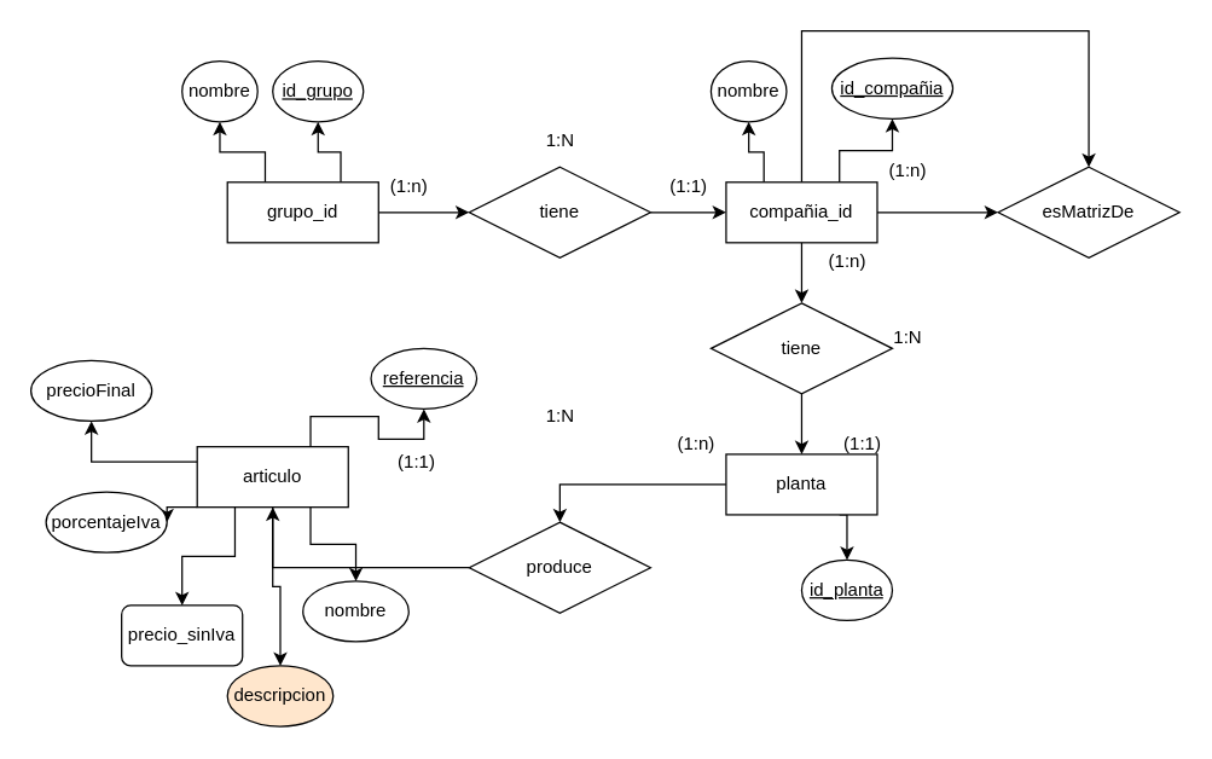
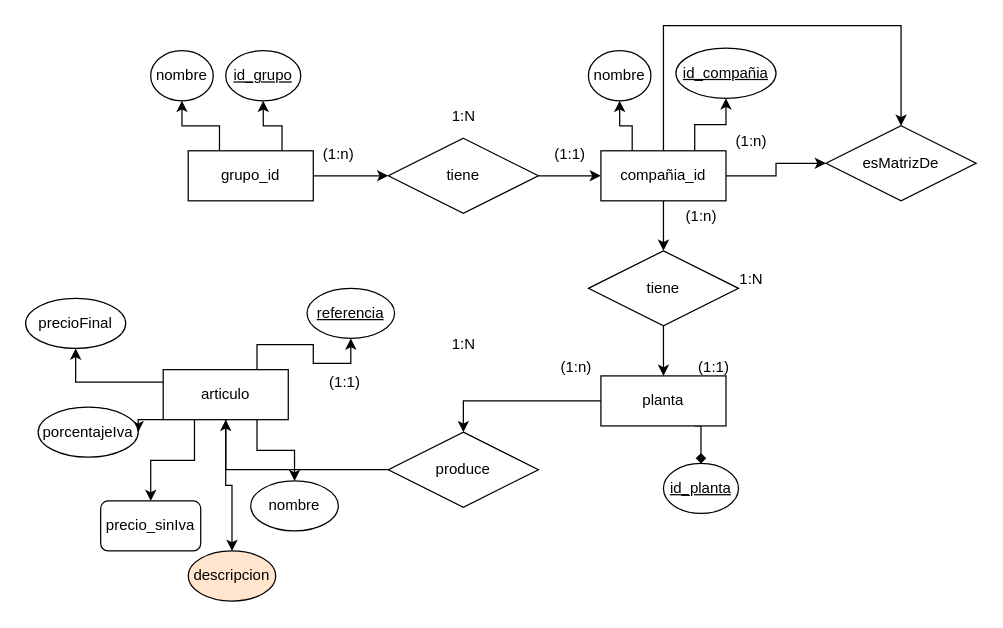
  <mxCell id="0" />
  <mxCell id="1" parent="0" />
  <mxCell id="2" value="" style="edgeStyle=orthogonalEdgeStyle;rounded=0;orthogonalLoop=1;jettySize=auto;html=1;" edge="1" parent="1" source="5" target="13"><mxGeometry relative="1" as="geometry" /></mxCell>
  <mxCell id="3" style="edgeStyle=orthogonalEdgeStyle;rounded=0;orthogonalLoop=1;jettySize=auto;html=1;exitX=0.25;exitY=0;exitDx=0;exitDy=0;" edge="1" parent="1" source="5" target="14"><mxGeometry relative="1" as="geometry"><mxPoint x="175.333" y="90" as="targetPoint" /></mxGeometry></mxCell>
  <mxCell id="4" style="edgeStyle=orthogonalEdgeStyle;rounded=0;orthogonalLoop=1;jettySize=auto;html=1;exitX=0.75;exitY=0;exitDx=0;exitDy=0;entryX=0.5;entryY=1;entryDx=0;entryDy=0;" edge="1" parent="1" source="5" target="15"><mxGeometry relative="1" as="geometry" /></mxCell>
  <mxCell id="5" value="grupo_id" style="whiteSpace=wrap;html=1;align=center;" vertex="1" parent="1"><mxGeometry x="150" y="120" width="100" height="40" as="geometry" /></mxCell>
  <mxCell id="6" style="edgeStyle=orthogonalEdgeStyle;rounded=0;orthogonalLoop=1;jettySize=auto;html=1;exitX=0.25;exitY=0;exitDx=0;exitDy=0;entryX=0.5;entryY=1;entryDx=0;entryDy=0;" edge="1" parent="1" source="11" target="16"><mxGeometry relative="1" as="geometry"><mxPoint x="505.333" y="90" as="targetPoint" /></mxGeometry></mxCell>
  <mxCell id="7" style="edgeStyle=orthogonalEdgeStyle;rounded=0;orthogonalLoop=1;jettySize=auto;html=1;exitX=0.75;exitY=0;exitDx=0;exitDy=0;entryX=0.5;entryY=1;entryDx=0;entryDy=0;" edge="1" parent="1" source="11" target="20"><mxGeometry relative="1" as="geometry" /></mxCell>
  <mxCell id="8" value="" style="edgeStyle=orthogonalEdgeStyle;rounded=0;orthogonalLoop=1;jettySize=auto;html=1;" edge="1" parent="1" source="11" target="21"><mxGeometry relative="1" as="geometry" /></mxCell>
  <mxCell id="9" style="edgeStyle=orthogonalEdgeStyle;rounded=0;orthogonalLoop=1;jettySize=auto;html=1;exitX=0.5;exitY=0;exitDx=0;exitDy=0;entryX=0.5;entryY=0;entryDx=0;entryDy=0;" edge="1" parent="1" source="11" target="21"><mxGeometry relative="1" as="geometry"><Array as="points"><mxPoint x="530" y="20" /><mxPoint x="720" y="20" /></Array></mxGeometry></mxCell>
  <mxCell id="10" value="" style="edgeStyle=orthogonalEdgeStyle;rounded=0;orthogonalLoop=1;jettySize=auto;html=1;" edge="1" parent="1" source="11" target="27"><mxGeometry relative="1" as="geometry" /></mxCell>
  <mxCell id="11" value="compañia_id" style="whiteSpace=wrap;html=1;align=center;" vertex="1" parent="1"><mxGeometry x="480" y="120" width="100" height="40" as="geometry" /></mxCell>
  <mxCell id="12" value="" style="edgeStyle=orthogonalEdgeStyle;rounded=0;orthogonalLoop=1;jettySize=auto;html=1;" edge="1" parent="1" source="13" target="11"><mxGeometry relative="1" as="geometry" /></mxCell>
  <mxCell id="13" value="tiene" style="shape=rhombus;perimeter=rhombusPerimeter;whiteSpace=wrap;html=1;align=center;" vertex="1" parent="1"><mxGeometry x="310" y="110" width="120" height="60" as="geometry" /></mxCell>
  <mxCell id="14" value="nombre" style="ellipse;whiteSpace=wrap;html=1;align=center;" vertex="1" parent="1"><mxGeometry x="120" y="40" width="50" height="40" as="geometry" /></mxCell>
  <mxCell id="15" value="id_grupo" style="ellipse;whiteSpace=wrap;html=1;align=center;fontStyle=4;" vertex="1" parent="1"><mxGeometry x="180" y="40" width="60" height="40" as="geometry" /></mxCell>
  <mxCell id="16" value="nombre" style="ellipse;whiteSpace=wrap;html=1;align=center;" vertex="1" parent="1"><mxGeometry x="470" y="40" width="50" height="40" as="geometry" /></mxCell>
  <mxCell id="17" value="(1:n)" style="text;html=1;align=center;verticalAlign=middle;resizable=0;points=[];autosize=1;strokeColor=none;fillColor=none;" vertex="1" parent="1"><mxGeometry x="245" y="108" width="50" height="30" as="geometry" /></mxCell>
  <mxCell id="18" value="(1:1)" style="text;html=1;align=center;verticalAlign=middle;resizable=0;points=[];autosize=1;strokeColor=none;fillColor=none;" vertex="1" parent="1"><mxGeometry x="430" y="108" width="50" height="30" as="geometry" /></mxCell>
  <mxCell id="19" value="1:N" style="text;html=1;align=center;verticalAlign=middle;resizable=0;points=[];autosize=1;strokeColor=none;fillColor=none;" vertex="1" parent="1"><mxGeometry x="350" y="78" width="40" height="30" as="geometry" /></mxCell>
- <mxCell id="20" value="id_compañia" style="ellipse;whiteSpace=wrap;html=1;align=center;fontStyle=4;" vertex="1" parent="1"><mxGeometry x="550" y="38" width="80" height="40" as="geometry" /></mxCell>
- <mxCell id="21" value="esMatrizDe" style="shape=rhombus;perimeter=rhombusPerimeter;whiteSpace=wrap;html=1;align=center;" vertex="1" parent="1"><mxGeometry x="660" y="110" width="120" height="60" as="geometry" /></mxCell>
+ <mxCell id="20" value="id_compañia" style="ellipse;whiteSpace=wrap;html=1;align=center;fontStyle=4;" vertex="1" parent="1"><mxGeometry x="540" y="38" width="80" height="40" as="geometry" /></mxCell>
+ <mxCell id="21" value="esMatrizDe" style="shape=rhombus;perimeter=rhombusPerimeter;whiteSpace=wrap;html=1;align=center;" vertex="1" parent="1"><mxGeometry x="660" y="100" width="120" height="60" as="geometry" /></mxCell>
  <mxCell id="22" value="(1:n)" style="text;html=1;align=center;verticalAlign=middle;resizable=0;points=[];autosize=1;strokeColor=none;fillColor=none;" vertex="1" parent="1"><mxGeometry x="575" y="98" width="50" height="30" as="geometry" /></mxCell>
- <mxCell id="23" style="edgeStyle=orthogonalEdgeStyle;rounded=0;orthogonalLoop=1;jettySize=auto;html=1;exitX=0.75;exitY=1;exitDx=0;exitDy=0;entryX=0.5;entryY=0;entryDx=0;entryDy=0;" edge="1" parent="1" source="25" target="28"><mxGeometry relative="1" as="geometry"><mxPoint x="555.333" y="380" as="targetPoint" /></mxGeometry></mxCell>
+ <mxCell id="23" style="edgeStyle=orthogonalEdgeStyle;rounded=0;orthogonalLoop=1;jettySize=auto;html=1;exitX=0.75;exitY=1;exitDx=0;exitDy=0;entryX=0.5;entryY=0;entryDx=0;entryDy=0;endArrow=diamond;" edge="1" parent="1" source="25" target="28"><mxGeometry relative="1" as="geometry"><mxPoint x="555.333" y="380" as="targetPoint" /></mxGeometry></mxCell>
  <mxCell id="24" value="" style="edgeStyle=orthogonalEdgeStyle;rounded=0;orthogonalLoop=1;jettySize=auto;html=1;" edge="1" parent="1" source="25" target="33"><mxGeometry relative="1" as="geometry" /></mxCell>
  <mxCell id="25" value="planta" style="whiteSpace=wrap;html=1;align=center;" vertex="1" parent="1"><mxGeometry x="480" y="300" width="100" height="40" as="geometry" /></mxCell>
  <mxCell id="26" style="edgeStyle=orthogonalEdgeStyle;rounded=0;orthogonalLoop=1;jettySize=auto;html=1;exitX=0.5;exitY=1;exitDx=0;exitDy=0;entryX=0.5;entryY=0;entryDx=0;entryDy=0;" edge="1" parent="1" source="27" target="25"><mxGeometry relative="1" as="geometry" /></mxCell>
  <mxCell id="27" value="tiene" style="shape=rhombus;perimeter=rhombusPerimeter;whiteSpace=wrap;html=1;align=center;" vertex="1" parent="1"><mxGeometry x="470" y="200" width="120" height="60" as="geometry" /></mxCell>
  <mxCell id="28" value="id_planta" style="ellipse;whiteSpace=wrap;html=1;align=center;fontStyle=4;" vertex="1" parent="1"><mxGeometry x="530" y="370" width="60" height="40" as="geometry" /></mxCell>
  <mxCell id="29" value="(1:n)" style="text;html=1;align=center;verticalAlign=middle;resizable=0;points=[];autosize=1;strokeColor=none;fillColor=none;" vertex="1" parent="1"><mxGeometry x="535" y="158" width="50" height="30" as="geometry" /></mxCell>
  <mxCell id="30" value="(1:1)" style="text;html=1;align=center;verticalAlign=middle;resizable=0;points=[];autosize=1;strokeColor=none;fillColor=none;" vertex="1" parent="1"><mxGeometry x="545" y="278" width="50" height="30" as="geometry" /></mxCell>
  <mxCell id="31" value="1:N" style="text;html=1;align=center;verticalAlign=middle;resizable=0;points=[];autosize=1;strokeColor=none;fillColor=none;" vertex="1" parent="1"><mxGeometry x="580" y="208" width="40" height="30" as="geometry" /></mxCell>
  <mxCell id="32" value="" style="edgeStyle=orthogonalEdgeStyle;rounded=0;orthogonalLoop=1;jettySize=auto;html=1;" edge="1" parent="1" source="33" target="40"><mxGeometry relative="1" as="geometry" /></mxCell>
  <mxCell id="33" value="produce" style="shape=rhombus;perimeter=rhombusPerimeter;whiteSpace=wrap;html=1;align=center;" vertex="1" parent="1"><mxGeometry x="310" y="345" width="120" height="60" as="geometry" /></mxCell>
  <mxCell id="34" style="edgeStyle=orthogonalEdgeStyle;rounded=0;orthogonalLoop=1;jettySize=auto;html=1;exitX=0.75;exitY=1;exitDx=0;exitDy=0;entryX=0.5;entryY=0;entryDx=0;entryDy=0;" edge="1" parent="1" source="40" target="44"><mxGeometry relative="1" as="geometry"><mxPoint x="225.333" y="370" as="targetPoint" /></mxGeometry></mxCell>
  <mxCell id="35" style="edgeStyle=orthogonalEdgeStyle;rounded=0;orthogonalLoop=1;jettySize=auto;html=1;exitX=0.5;exitY=1;exitDx=0;exitDy=0;entryX=0.5;entryY=0;entryDx=0;entryDy=0;" edge="1" parent="1" source="40" target="45"><mxGeometry relative="1" as="geometry"><mxPoint x="170" y="430" as="targetPoint" /></mxGeometry></mxCell>
  <mxCell id="36" style="edgeStyle=orthogonalEdgeStyle;rounded=0;orthogonalLoop=1;jettySize=auto;html=1;exitX=0.25;exitY=1;exitDx=0;exitDy=0;entryX=0.5;entryY=0;entryDx=0;entryDy=0;" edge="1" parent="1" source="40" target="46"><mxGeometry relative="1" as="geometry"><mxPoint x="140" y="400" as="targetPoint" /></mxGeometry></mxCell>
  <mxCell id="37" style="edgeStyle=orthogonalEdgeStyle;rounded=0;orthogonalLoop=1;jettySize=auto;html=1;exitX=0;exitY=1;exitDx=0;exitDy=0;entryX=1;entryY=0.5;entryDx=0;entryDy=0;" edge="1" parent="1" source="40" target="47"><mxGeometry relative="1" as="geometry"><mxPoint x="90" y="339.833" as="targetPoint" /></mxGeometry></mxCell>
  <mxCell id="38" style="edgeStyle=orthogonalEdgeStyle;rounded=0;orthogonalLoop=1;jettySize=auto;html=1;exitX=0;exitY=0.25;exitDx=0;exitDy=0;entryX=0.5;entryY=1;entryDx=0;entryDy=0;" edge="1" parent="1" source="40" target="48"><mxGeometry relative="1" as="geometry"><mxPoint x="70" y="290" as="targetPoint" /></mxGeometry></mxCell>
  <mxCell id="39" style="edgeStyle=orthogonalEdgeStyle;rounded=0;orthogonalLoop=1;jettySize=auto;html=1;exitX=0.75;exitY=0;exitDx=0;exitDy=0;entryX=0.5;entryY=1;entryDx=0;entryDy=0;" edge="1" parent="1" source="40" target="49"><mxGeometry relative="1" as="geometry"><mxPoint x="225.333" y="270" as="targetPoint" /></mxGeometry></mxCell>
  <mxCell id="40" value="articulo" style="whiteSpace=wrap;html=1;align=center;" vertex="1" parent="1"><mxGeometry x="130" y="295" width="100" height="40" as="geometry" /></mxCell>
  <mxCell id="41" value="(1:1)" style="text;html=1;align=center;verticalAlign=middle;resizable=0;points=[];autosize=1;strokeColor=none;fillColor=none;" vertex="1" parent="1"><mxGeometry x="250" y="290" width="50" height="30" as="geometry" /></mxCell>
  <mxCell id="42" value="(1:n)" style="text;html=1;align=center;verticalAlign=middle;resizable=0;points=[];autosize=1;strokeColor=none;fillColor=none;" vertex="1" parent="1"><mxGeometry x="435" y="278" width="50" height="30" as="geometry" /></mxCell>
  <mxCell id="43" value="1:N" style="text;html=1;align=center;verticalAlign=middle;resizable=0;points=[];autosize=1;strokeColor=none;fillColor=none;" vertex="1" parent="1"><mxGeometry x="350" y="260" width="40" height="30" as="geometry" /></mxCell>
  <mxCell id="44" value="nombre" style="ellipse;whiteSpace=wrap;html=1;align=center;" vertex="1" parent="1"><mxGeometry x="200" y="384" width="70" height="40" as="geometry" /></mxCell>
  <mxCell id="45" value="descripcion" style="ellipse;whiteSpace=wrap;html=1;align=center;fillColor=#ffe6cc;" vertex="1" parent="1"><mxGeometry x="150" y="440" width="70" height="40" as="geometry" /></mxCell>
  <mxCell id="46" value="&lt;span style=&quot;text-wrap-mode: nowrap;&quot;&gt;precio_sinIva&lt;/span&gt;" style="whiteSpace=wrap;html=1;align=center;rounded=1;" vertex="1" parent="1"><mxGeometry x="80" y="400" width="80" height="40" as="geometry" /></mxCell>
  <mxCell id="47" value="&lt;span style=&quot;text-wrap-mode: nowrap;&quot;&gt;porcentajeIva&lt;/span&gt;" style="ellipse;whiteSpace=wrap;html=1;align=center;" vertex="1" parent="1"><mxGeometry x="30" y="325" width="80" height="40" as="geometry" /></mxCell>
  <mxCell id="48" value="&lt;span style=&quot;text-wrap-mode: nowrap;&quot;&gt;precioFinal&lt;/span&gt;" style="ellipse;whiteSpace=wrap;html=1;align=center;" vertex="1" parent="1"><mxGeometry x="20" y="238" width="80" height="40" as="geometry" /></mxCell>
  <mxCell id="49" value="referencia" style="ellipse;whiteSpace=wrap;html=1;align=center;fontStyle=4;" vertex="1" parent="1"><mxGeometry x="245" y="230" width="70" height="40" as="geometry" /></mxCell>
